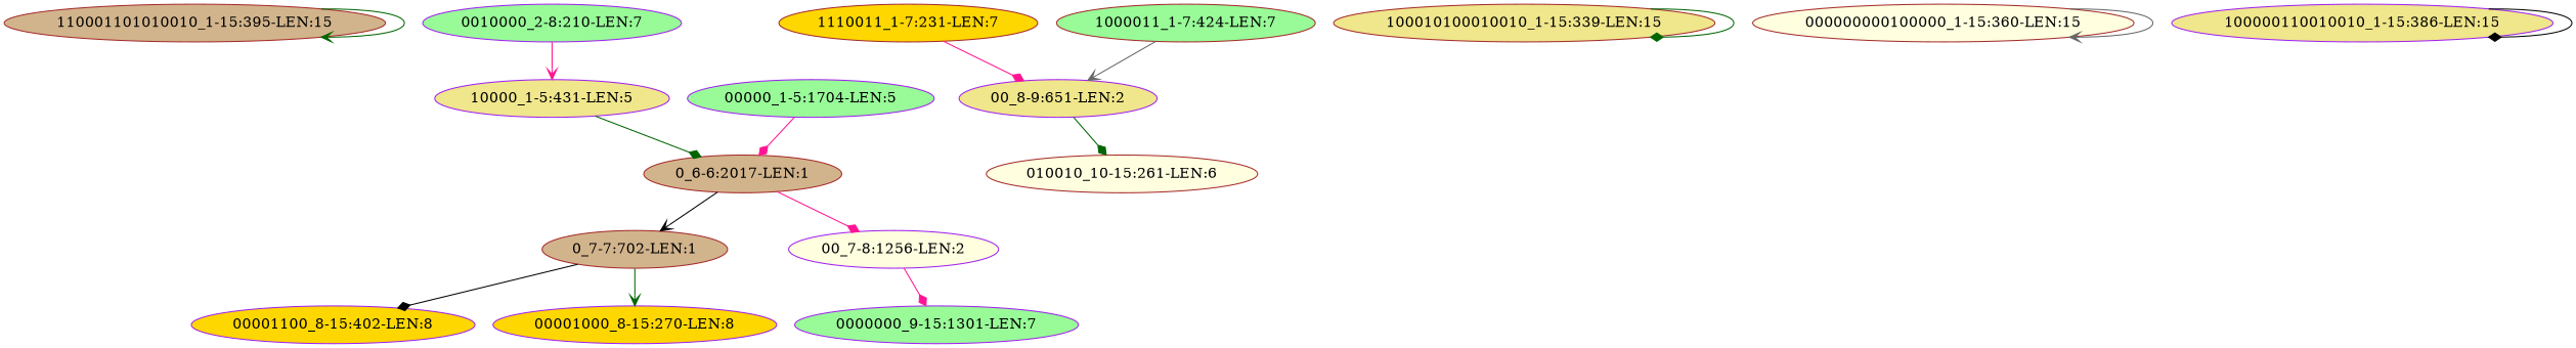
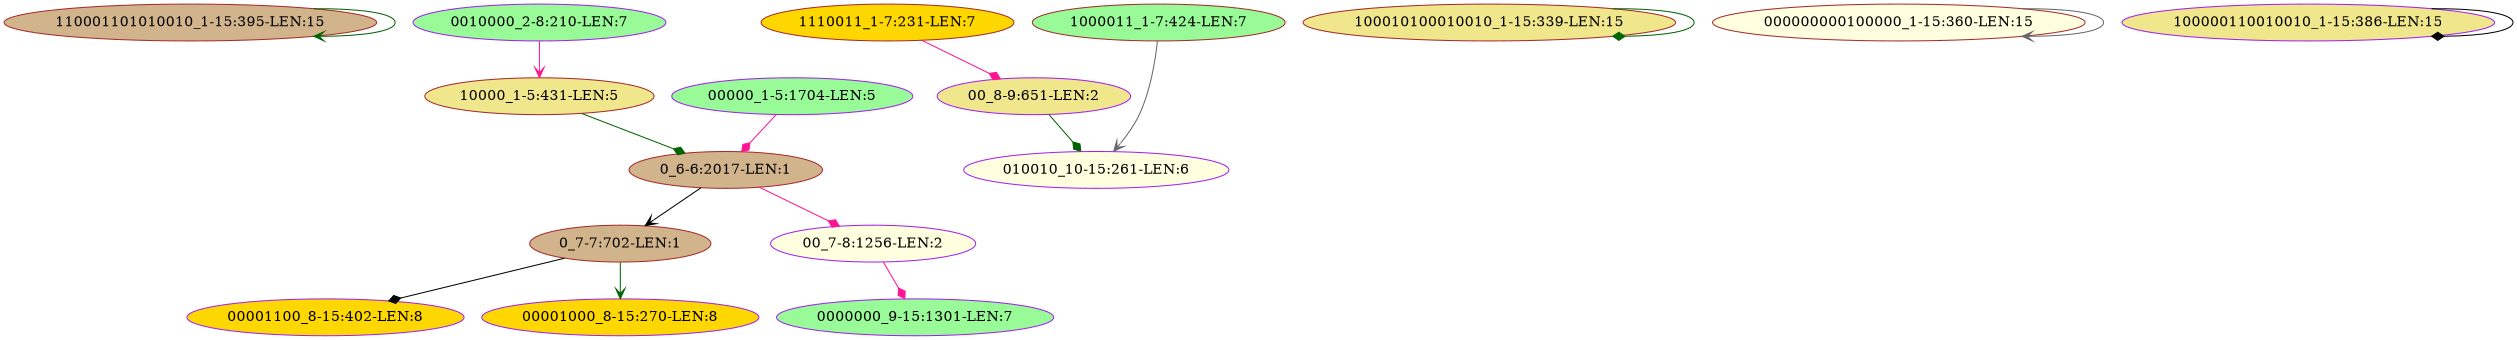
  digraph {
    node [color=purple fillcolor=palegreen style=filled]
    edge [arrowhead=diamond color=darkgreen]
    "110001101010010_1-15:395-LEN:15" [color=brown fillcolor=tan]
    "0_7-7:702-LEN:1" [color=brown fillcolor=tan]
    "00001100_8-15:402-LEN:8" [fillcolor=gold]
    "00001000_8-15:270-LEN:8" [fillcolor=gold]
    "0010000_2-8:210-LEN:7"
-   "10000_1-5:431-LEN:5" [fillcolor=khaki]
+   "10000_1-5:431-LEN:5" [color=brown fillcolor=khaki]
    "0000000_9-15:1301-LEN:7"
    "00_7-8:1256-LEN:2" [fillcolor=lightyellow]
    "00_8-9:651-LEN:2" [fillcolor=khaki]
    "1000011_1-7:424-LEN:7" [color=brown]
-   "010010_10-15:261-LEN:6" [color=brown fillcolor=lightyellow]
+   "010010_10-15:261-LEN:6" [fillcolor=lightyellow]
    "0_6-6:2017-LEN:1" [color=brown fillcolor=tan]
    "1110011_1-7:231-LEN:7" [color=brown fillcolor=gold]
    "00000_1-5:1704-LEN:5"
    "100010100010010_1-15:339-LEN:15" [color=brown fillcolor=khaki]
    "000000000100000_1-15:360-LEN:15" [color=brown fillcolor=lightyellow]
    "100000110010010_1-15:386-LEN:15" [fillcolor=khaki]
    "110001101010010_1-15:395-LEN:15" -> "110001101010010_1-15:395-LEN:15" [arrowhead=vee]
    "0_7-7:702-LEN:1" -> "00001100_8-15:402-LEN:8" [color=black]
    "0_7-7:702-LEN:1" -> "00001000_8-15:270-LEN:8" [arrowhead=vee]
    "0010000_2-8:210-LEN:7" -> "10000_1-5:431-LEN:5" [arrowhead=vee color=deeppink]
    "10000_1-5:431-LEN:5" -> "0_6-6:2017-LEN:1"
    "00_7-8:1256-LEN:2" -> "0000000_9-15:1301-LEN:7" [color=deeppink]
    "00_8-9:651-LEN:2" -> "010010_10-15:261-LEN:6"
-   "1000011_1-7:424-LEN:7" -> "00_8-9:651-LEN:2" [arrowhead=vee color=gray40]
+   "1000011_1-7:424-LEN:7" -> "010010_10-15:261-LEN:6" [arrowhead=vee color=gray40]
    "0_6-6:2017-LEN:1" -> "0_7-7:702-LEN:1" [arrowhead=vee color=black]
    "0_6-6:2017-LEN:1" -> "00_7-8:1256-LEN:2" [color=deeppink]
    "1110011_1-7:231-LEN:7" -> "00_8-9:651-LEN:2" [color=deeppink]
    "00000_1-5:1704-LEN:5" -> "0_6-6:2017-LEN:1" [color=deeppink]
    "100010100010010_1-15:339-LEN:15" -> "100010100010010_1-15:339-LEN:15"
    "000000000100000_1-15:360-LEN:15" -> "000000000100000_1-15:360-LEN:15" [arrowhead=vee color=gray40]
    "100000110010010_1-15:386-LEN:15" -> "100000110010010_1-15:386-LEN:15" [color=black]
  }
